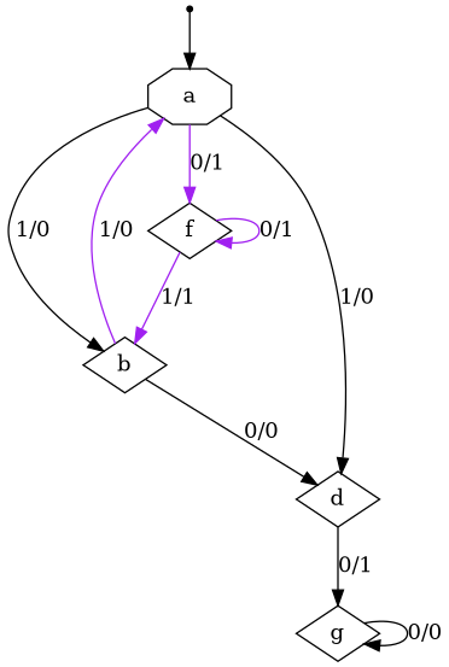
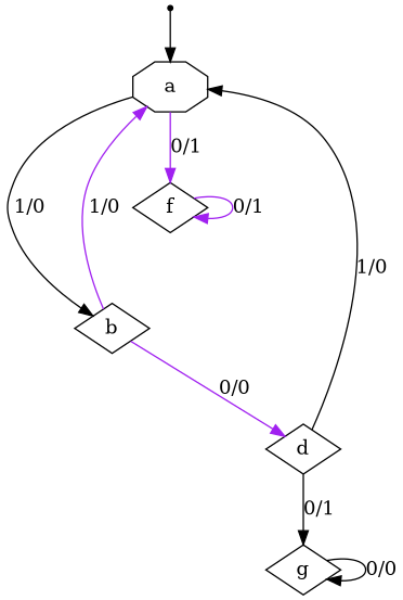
  digraph {
    rankdir=TB
    node [shape=diamond]
    edge [color=black]
    INIT [shape=point]
    n2 [label=a shape=octagon]
    n3 [label=b]
    n4 [label=f]
    n5 [label=d]
    n6 [label=g]
    INIT -> n2
    n2 -> n3 [label="1/0"]
    n2 -> n4 [color=purple label="0/1"]
    n3 -> n2 [color=purple label="1/0"]
-   n3 -> n5 [label="0/0"]
-   n4 -> n3 [color=purple label="1/1"]
+   n3 -> n5 [color=purple label="0/0"]
    n4 -> n4 [color=purple label="0/1"]
-   n2 -> n5 [label="1/0"]
+   n5 -> n2 [label="1/0"]
    n5 -> n6 [label="0/1"]
    n6 -> n6 [label="0/0"]
  }
